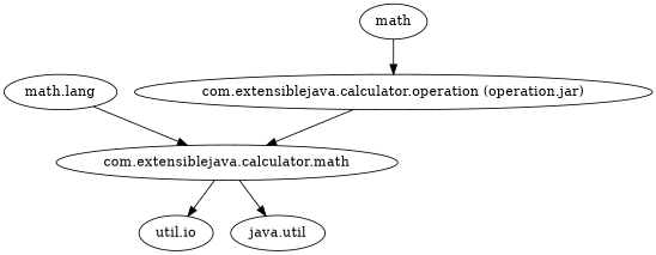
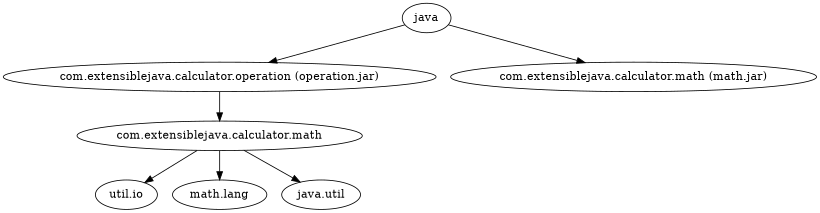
  digraph {
    n1 [label="util.io"]
    "com.extensiblejava.calculator.math"
    n3 [label="math.lang"]
    "java.util"
    "com.extensiblejava.calculator.operation (operation.jar)"
-   math
+   math [label=java]
+   "com.extensiblejava.calculator.math (math.jar)"
    "com.extensiblejava.calculator.math" -> n1
-   n3 -> "com.extensiblejava.calculator.math"
+   "com.extensiblejava.calculator.math" -> n3
    "com.extensiblejava.calculator.math" -> "java.util"
    "com.extensiblejava.calculator.operation (operation.jar)" -> "com.extensiblejava.calculator.math"
    math -> "com.extensiblejava.calculator.operation (operation.jar)"
+   math -> "com.extensiblejava.calculator.math (math.jar)"
  }
